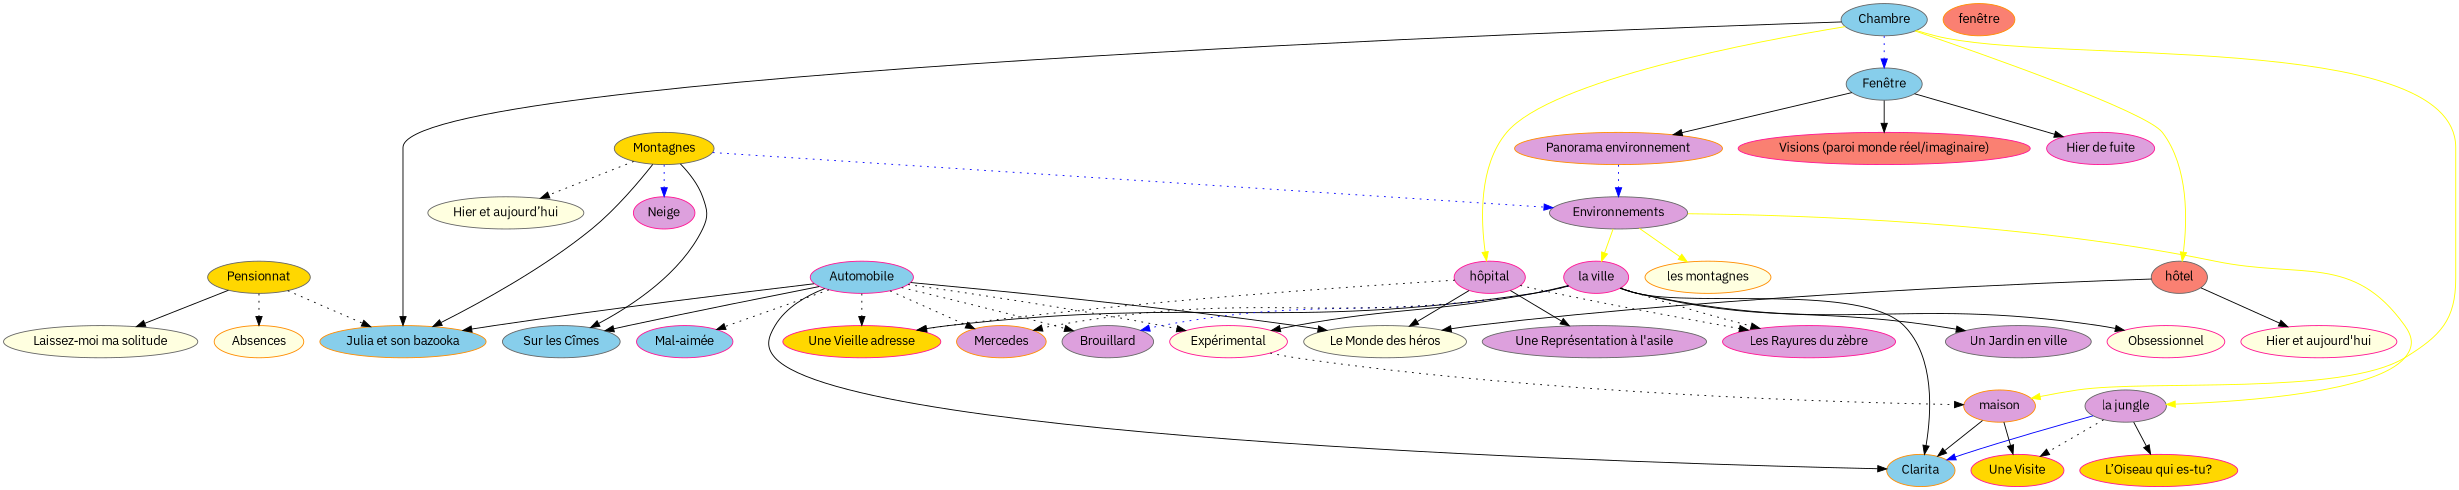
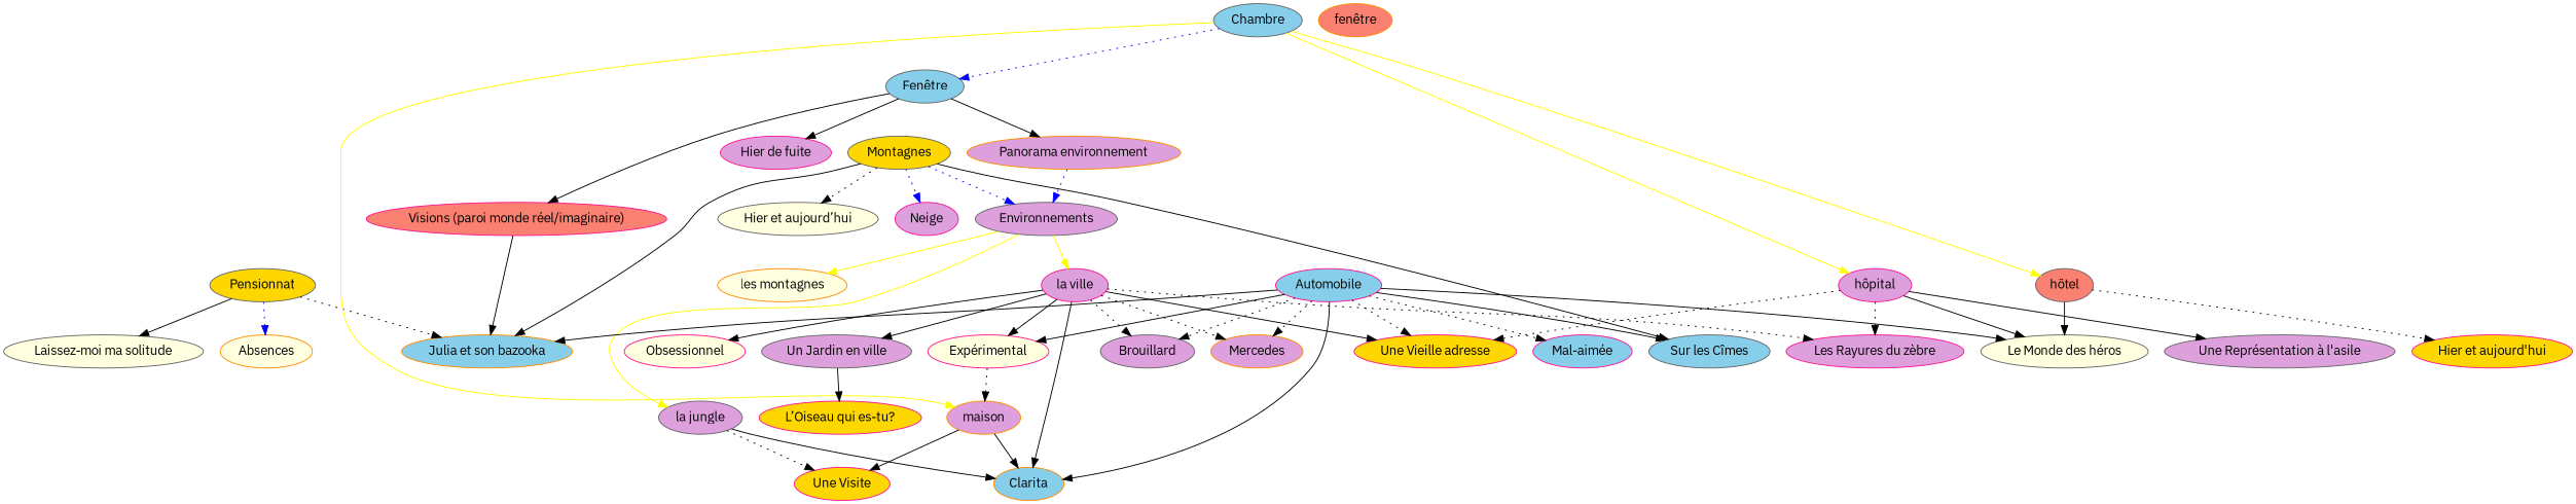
  digraph {
    fontname="IBM Plex Sans"
    splines=true
    node [color=gray40 fillcolor=plum fontname="IBM Plex Sans" style=filled]
    edge [fontname="IBM Plex Sans" style=solid]
    Pensionnat [fillcolor=gold]
    Absences [color=darkorange fillcolor=lightyellow]
    "Julia et son bazooka" [color=darkorange fillcolor=skyblue]
    "Laissez-moi ma solitude" [fillcolor=lightyellow]
    Montagnes [fillcolor=gold]
    "Hier et aujourd’hui" [fillcolor=lightyellow]
    "Sur les Cîmes" [fillcolor=skyblue]
    Neige [color=deeppink]
    Environnements
    "la ville" [color=deeppink]
    "la jungle"
    "les montagnes" [color=darkorange fillcolor=lightyellow]
    Automobile [color=deeppink fillcolor=skyblue]
    "Une Vieille adresse" [color=deeppink fillcolor=gold]
    Brouillard
    "Expérimental" [color=deeppink fillcolor=lightyellow]
    Mercedes [color=darkorange]
    Clarita [color=darkorange fillcolor=skyblue]
    "Le Monde des héros" [fillcolor=lightyellow]
    "Mal-aimée" [color=deeppink fillcolor=skyblue]
    maison [color=darkorange]
    Chambre [fillcolor=skyblue]
    "hôpital" [color=deeppink]
    "hôtel" [fillcolor=salmon]
    "Fenêtre" [fillcolor=skyblue]
    "Une Visite" [color=deeppink fillcolor=gold]
    "Les Rayures du zèbre" [color=deeppink]
    "Une Représentation à l'asile"
-   "Hier et aujourd'hui" [color=deeppink fillcolor=lightyellow]
+   "Hier et aujourd'hui" [color=deeppink fillcolor=gold]
    n30 [color=deeppink label="Hier de fuite"]
    "Panorama environnement" [color=darkorange]
    "Visions (paroi monde réel/imaginaire)" [color=deeppink fillcolor=salmon]
    "Un Jardin en ville"
    Obsessionnel [color=deeppink fillcolor=lightyellow]
    "L’Oiseau qui es-tu?" [color=deeppink fillcolor=gold]
    "fenêtre" [color=darkorange fillcolor=salmon]
-   Pensionnat -> Absences [style=dotted]
+   Pensionnat -> Absences [style=dotted color=blue]
    Pensionnat -> "Julia et son bazooka" [style=dotted]
    Pensionnat -> "Laissez-moi ma solitude"
    Montagnes -> "Julia et son bazooka"
    Montagnes -> "Hier et aujourd’hui" [style=dotted]
    Montagnes -> "Sur les Cîmes"
    Montagnes -> Neige [color=blue style=dotted]
    Montagnes -> Environnements [color=blue style=dotted]
    Environnements -> "la ville" [color=yellow style=filled]
    Environnements -> "la jungle" [color=yellow style=filled]
    Environnements -> "les montagnes" [color=yellow style=filled]
    "la ville" -> "Une Vieille adresse"
-   "la ville" -> Brouillard [style=dotted color=blue]
+   "la ville" -> Brouillard [style=dotted]
    "la ville" -> "Expérimental"
    "la ville" -> Mercedes [style=dotted]
    "la ville" -> Clarita
    "la ville" -> "Les Rayures du zèbre" [style=dotted]
    "la ville" -> "Un Jardin en ville"
    "la ville" -> Obsessionnel
-   "la jungle" -> Clarita [color=blue]
+   "la jungle" -> Clarita
    "la jungle" -> "Une Visite" [style=dotted]
-   "la jungle" -> "L’Oiseau qui es-tu?"
+   "Un Jardin en ville" -> "L’Oiseau qui es-tu?"
    Automobile -> "Julia et son bazooka"
    Automobile -> "Sur les Cîmes"
    Automobile -> "Une Vieille adresse" [style=dotted]
    Automobile -> Brouillard [style=dotted]
-   Automobile -> "Expérimental" [style=dotted]
+   Automobile -> "Expérimental"
    Automobile -> Mercedes [style=dotted]
    Automobile -> Clarita
    Automobile -> "Le Monde des héros"
    Automobile -> "Mal-aimée" [style=dotted]
    "Expérimental" -> maison [style=dotted]
    maison -> Clarita
    maison -> "Une Visite"
-   Chambre -> "Julia et son bazooka"
+   "Visions (paroi monde réel/imaginaire)" -> "Julia et son bazooka"
    Chambre -> maison [color=yellow style=""]
    Chambre -> "hôpital" [color=yellow style=filled]
    Chambre -> "hôtel" [color=yellow style=filled]
    Chambre -> "Fenêtre" [color=blue style=dotted]
    "hôpital" -> "Une Vieille adresse" [style=dotted]
    "hôpital" -> "Le Monde des héros"
    "hôpital" -> "Les Rayures du zèbre" [style=dotted]
    "hôpital" -> "Une Représentation à l'asile"
    "hôtel" -> "Le Monde des héros"
-   "hôtel" -> "Hier et aujourd'hui"
+   "hôtel" -> "Hier et aujourd'hui" [style=dotted]
    "Fenêtre" -> n30
    "Fenêtre" -> "Panorama environnement"
    "Fenêtre" -> "Visions (paroi monde réel/imaginaire)"
    "Panorama environnement" -> Environnements [color=blue style=dotted]
  }
